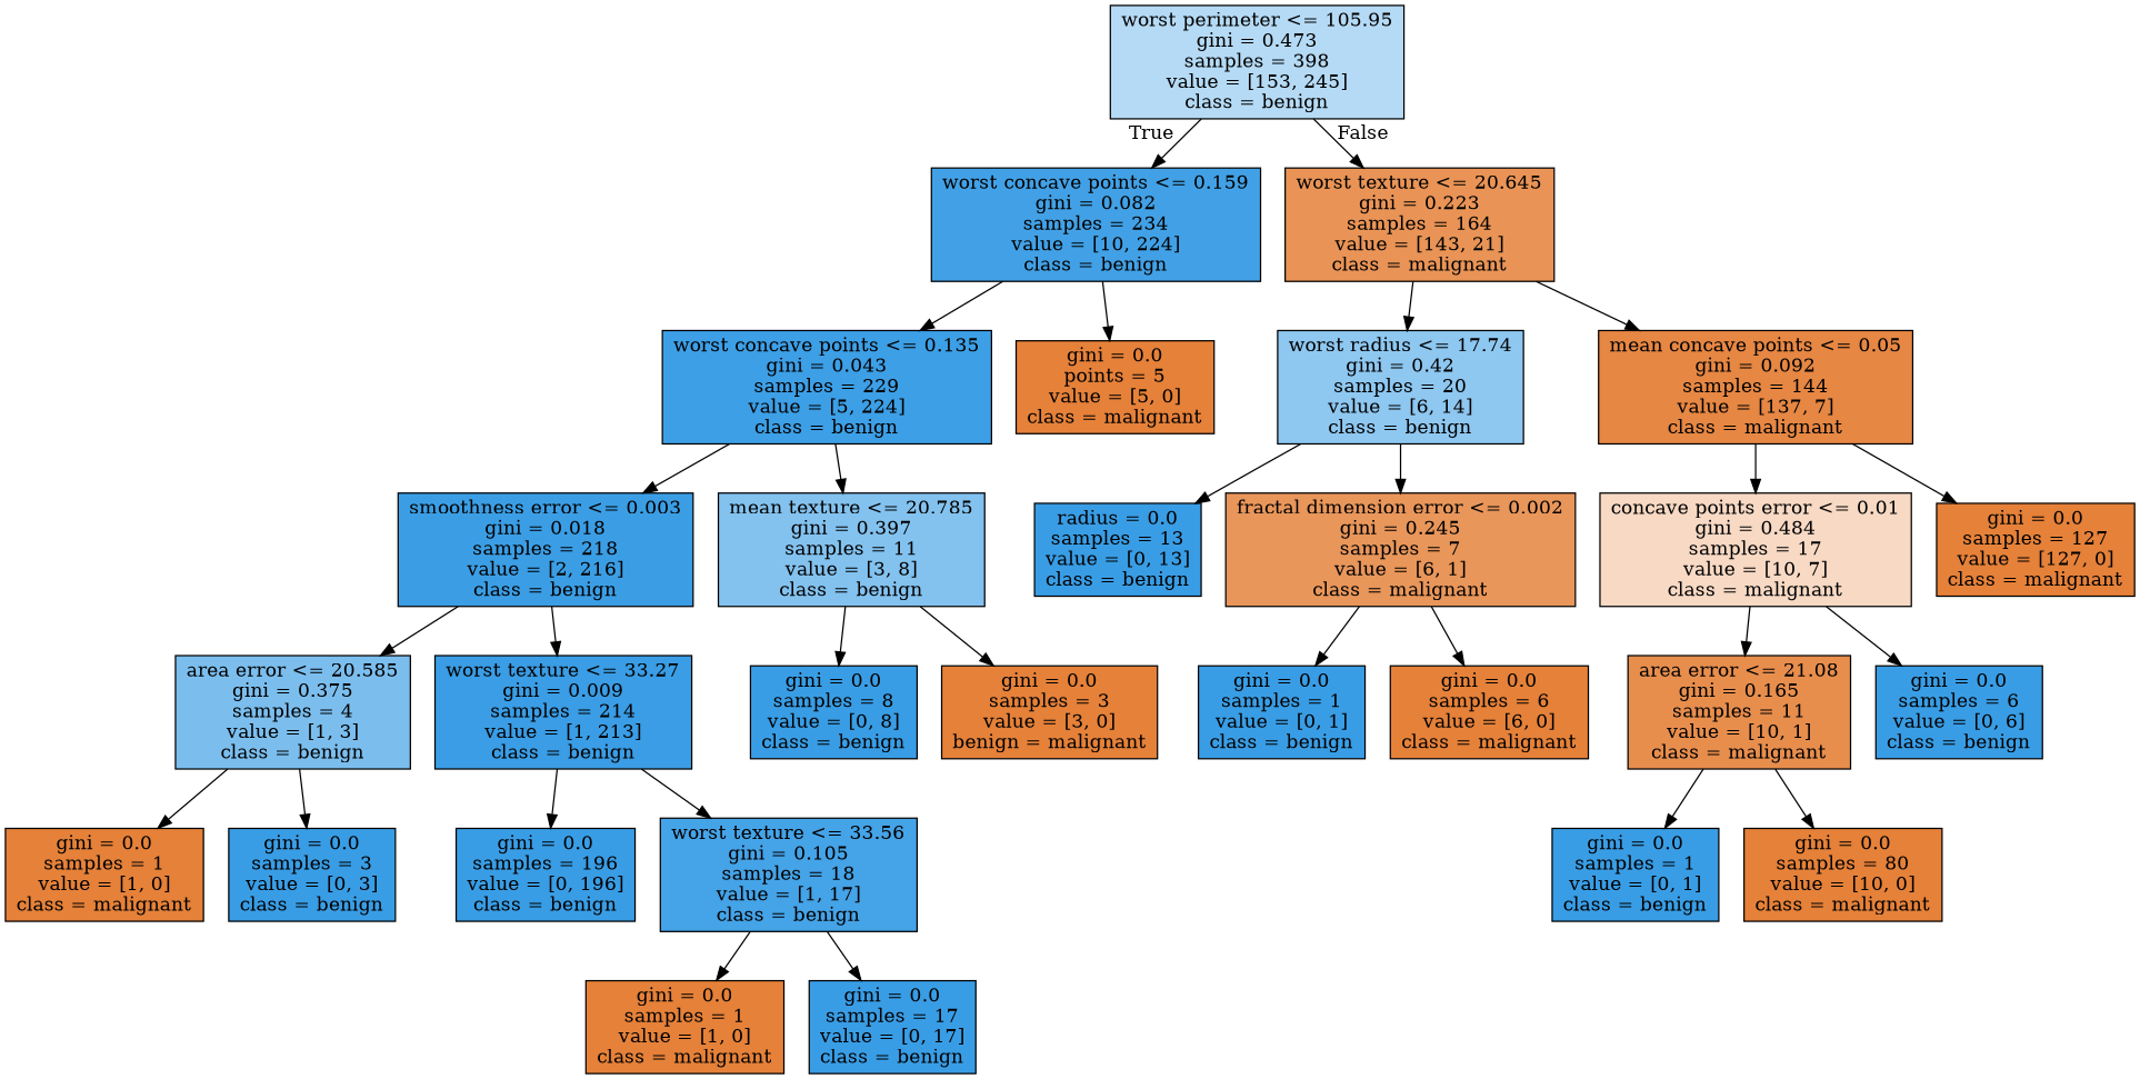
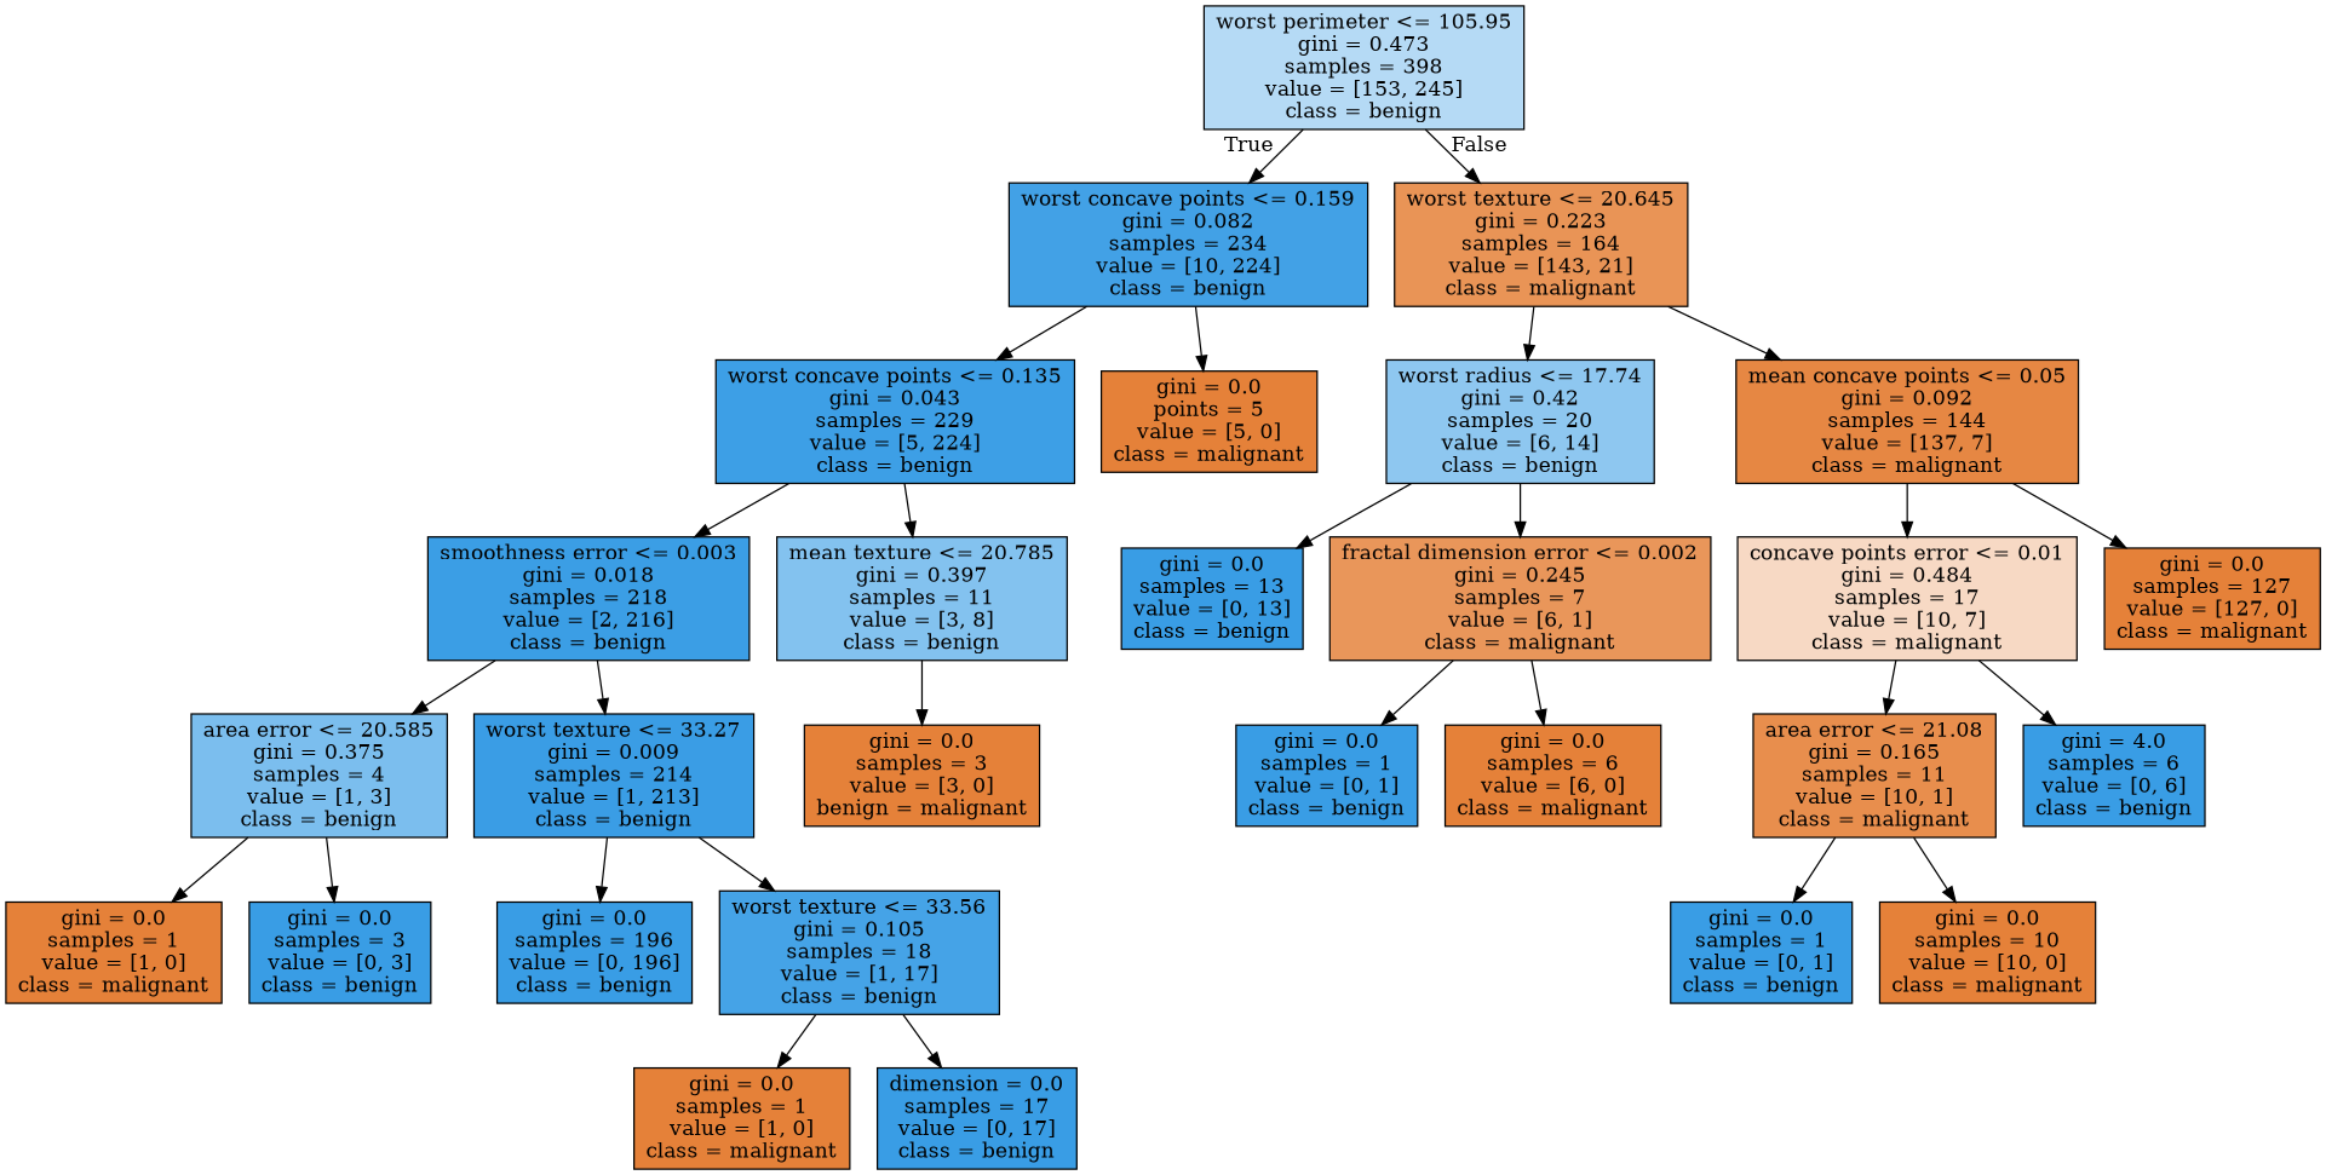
  digraph {
    node [color=black fillcolor="#399de5" shape=box style=filled]
    n1 [fillcolor="#b5daf5" label="worst perimeter <= 105.95\ngini = 0.473\nsamples = 398\nvalue = [153, 245]\nclass = benign"]
    n2 [fillcolor="#42a1e6" label="worst concave points <= 0.159\ngini = 0.082\nsamples = 234\nvalue = [10, 224]\nclass = benign"]
    n3 [fillcolor="#e99456" label="worst texture <= 20.645\ngini = 0.223\nsamples = 164\nvalue = [143, 21]\nclass = malignant"]
    n4 [fillcolor="#3d9fe6" label="worst concave points <= 0.135\ngini = 0.043\nsamples = 229\nvalue = [5, 224]\nclass = benign"]
    n5 [fillcolor="#e58139" label="gini = 0.0\npoints = 5\nvalue = [5, 0]\nclass = malignant"]
    n6 [fillcolor="#8ec7f0" label="worst radius <= 17.74\ngini = 0.42\nsamples = 20\nvalue = [6, 14]\nclass = benign"]
    n7 [fillcolor="#e68743" label="mean concave points <= 0.05\ngini = 0.092\nsamples = 144\nvalue = [137, 7]\nclass = malignant"]
    n8 [fillcolor="#3b9ee5" label="smoothness error <= 0.003\ngini = 0.018\nsamples = 218\nvalue = [2, 216]\nclass = benign"]
    n9 [fillcolor="#83c2ef" label="mean texture <= 20.785\ngini = 0.397\nsamples = 11\nvalue = [3, 8]\nclass = benign"]
    n10 [fillcolor="#7bbeee" label="area error <= 20.585\ngini = 0.375\nsamples = 4\nvalue = [1, 3]\nclass = benign"]
    n11 [fillcolor="#3a9de5" label="worst texture <= 33.27\ngini = 0.009\nsamples = 214\nvalue = [1, 213]\nclass = benign"]
-   n12 [label="gini = 0.0\nsamples = 8\nvalue = [0, 8]\nclass = benign"]
    n13 [fillcolor="#e58139" label="gini = 0.0\nsamples = 3\nvalue = [3, 0]\nbenign = malignant"]
    n14 [fillcolor="#e58139" label="gini = 0.0\nsamples = 1\nvalue = [1, 0]\nclass = malignant"]
    n15 [label="gini = 0.0\nsamples = 3\nvalue = [0, 3]\nclass = benign"]
    n16 [label="gini = 0.0\nsamples = 196\nvalue = [0, 196]\nclass = benign"]
    n17 [fillcolor="#45a3e7" label="worst texture <= 33.56\ngini = 0.105\nsamples = 18\nvalue = [1, 17]\nclass = benign"]
    n18 [fillcolor="#e58139" label="gini = 0.0\nsamples = 1\nvalue = [1, 0]\nclass = malignant"]
-   n19 [label="gini = 0.0\nsamples = 17\nvalue = [0, 17]\nclass = benign"]
-   n20 [label="radius = 0.0\nsamples = 13\nvalue = [0, 13]\nclass = benign"]
+   n19 [label="dimension = 0.0\nsamples = 17\nvalue = [0, 17]\nclass = benign"]
+   n20 [label="gini = 0.0\nsamples = 13\nvalue = [0, 13]\nclass = benign"]
    n21 [fillcolor="#e9965a" label="fractal dimension error <= 0.002\ngini = 0.245\nsamples = 7\nvalue = [6, 1]\nclass = malignant"]
    n22 [fillcolor="#f7d9c4" label="concave points error <= 0.01\ngini = 0.484\nsamples = 17\nvalue = [10, 7]\nclass = malignant"]
    n23 [fillcolor="#e58139" label="gini = 0.0\nsamples = 127\nvalue = [127, 0]\nclass = malignant"]
    n24 [label="gini = 0.0\nsamples = 1\nvalue = [0, 1]\nclass = benign"]
    n25 [fillcolor="#e58139" label="gini = 0.0\nsamples = 6\nvalue = [6, 0]\nclass = malignant"]
    n26 [fillcolor="#e88e4d" label="area error <= 21.08\ngini = 0.165\nsamples = 11\nvalue = [10, 1]\nclass = malignant"]
-   n27 [label="gini = 0.0\nsamples = 6\nvalue = [0, 6]\nclass = benign"]
+   n27 [label="gini = 4.0\nsamples = 6\nvalue = [0, 6]\nclass = benign"]
    n28 [label="gini = 0.0\nsamples = 1\nvalue = [0, 1]\nclass = benign"]
-   n29 [fillcolor="#e58139" label="gini = 0.0\nsamples = 80\nvalue = [10, 0]\nclass = malignant"]
+   n29 [fillcolor="#e58139" label="gini = 0.0\nsamples = 10\nvalue = [10, 0]\nclass = malignant"]
    n1 -> n2 [headlabel=True labelangle=45 labeldistance=2.5]
    n1 -> n3 [headlabel=False labelangle=-45 labeldistance=2.5]
    n2 -> n4
    n2 -> n5
    n3 -> n6
    n3 -> n7
    n4 -> n8
    n4 -> n9
    n6 -> n20
    n6 -> n21
    n7 -> n22
    n7 -> n23
    n8 -> n10
    n8 -> n11
-   n9 -> n12
    n9 -> n13
    n10 -> n14
    n10 -> n15
    n11 -> n16
    n11 -> n17
    n17 -> n18
    n17 -> n19
    n21 -> n24
    n21 -> n25
    n22 -> n26
    n22 -> n27
    n26 -> n28
    n26 -> n29
  }
